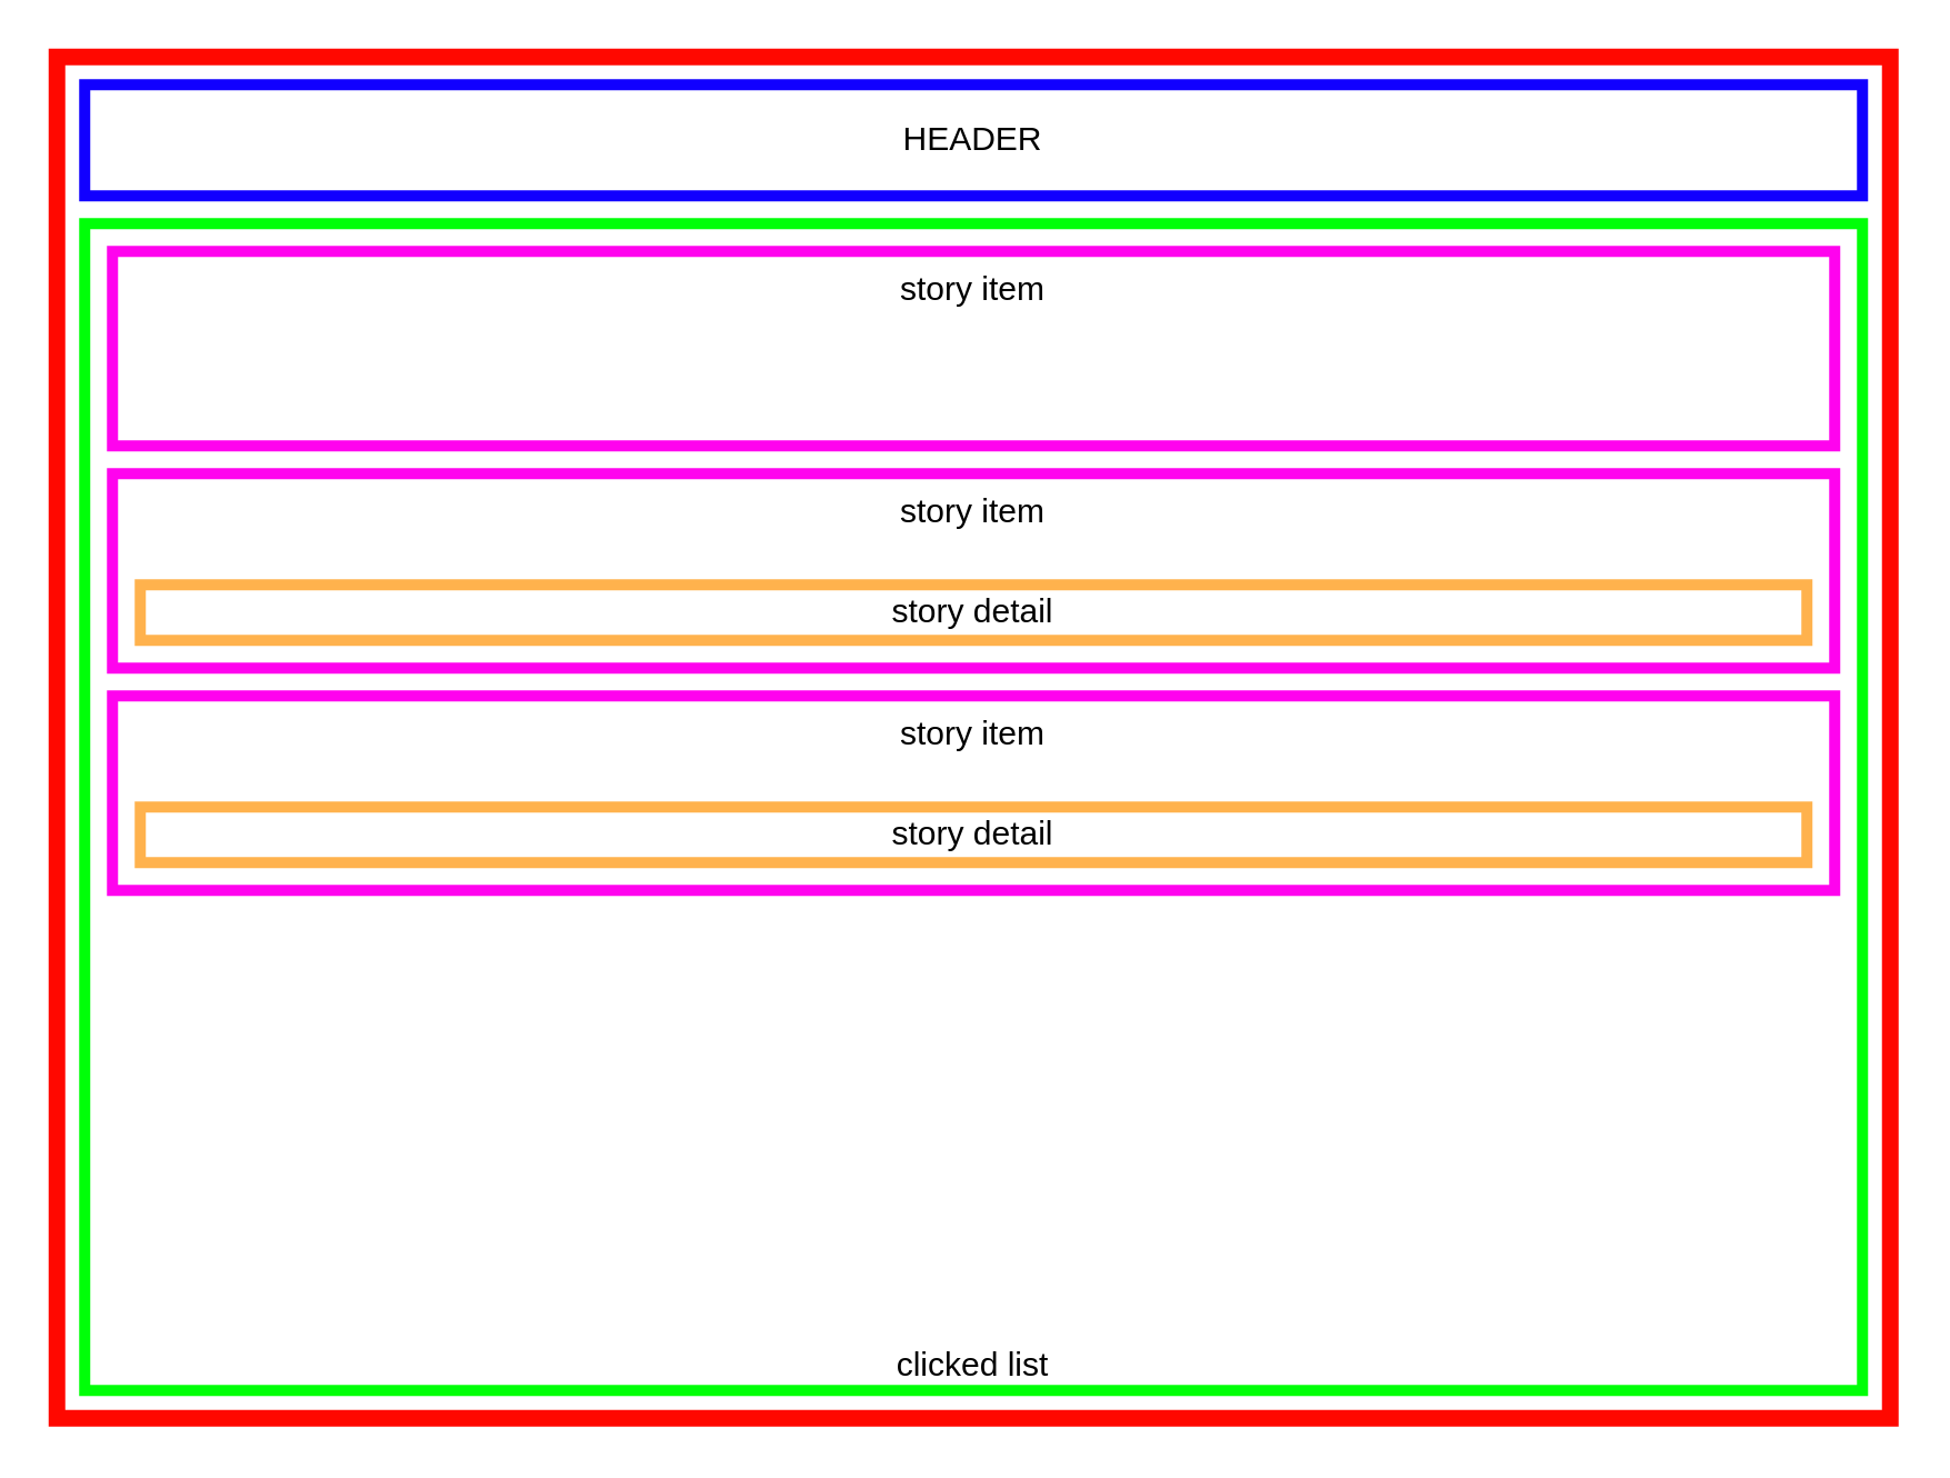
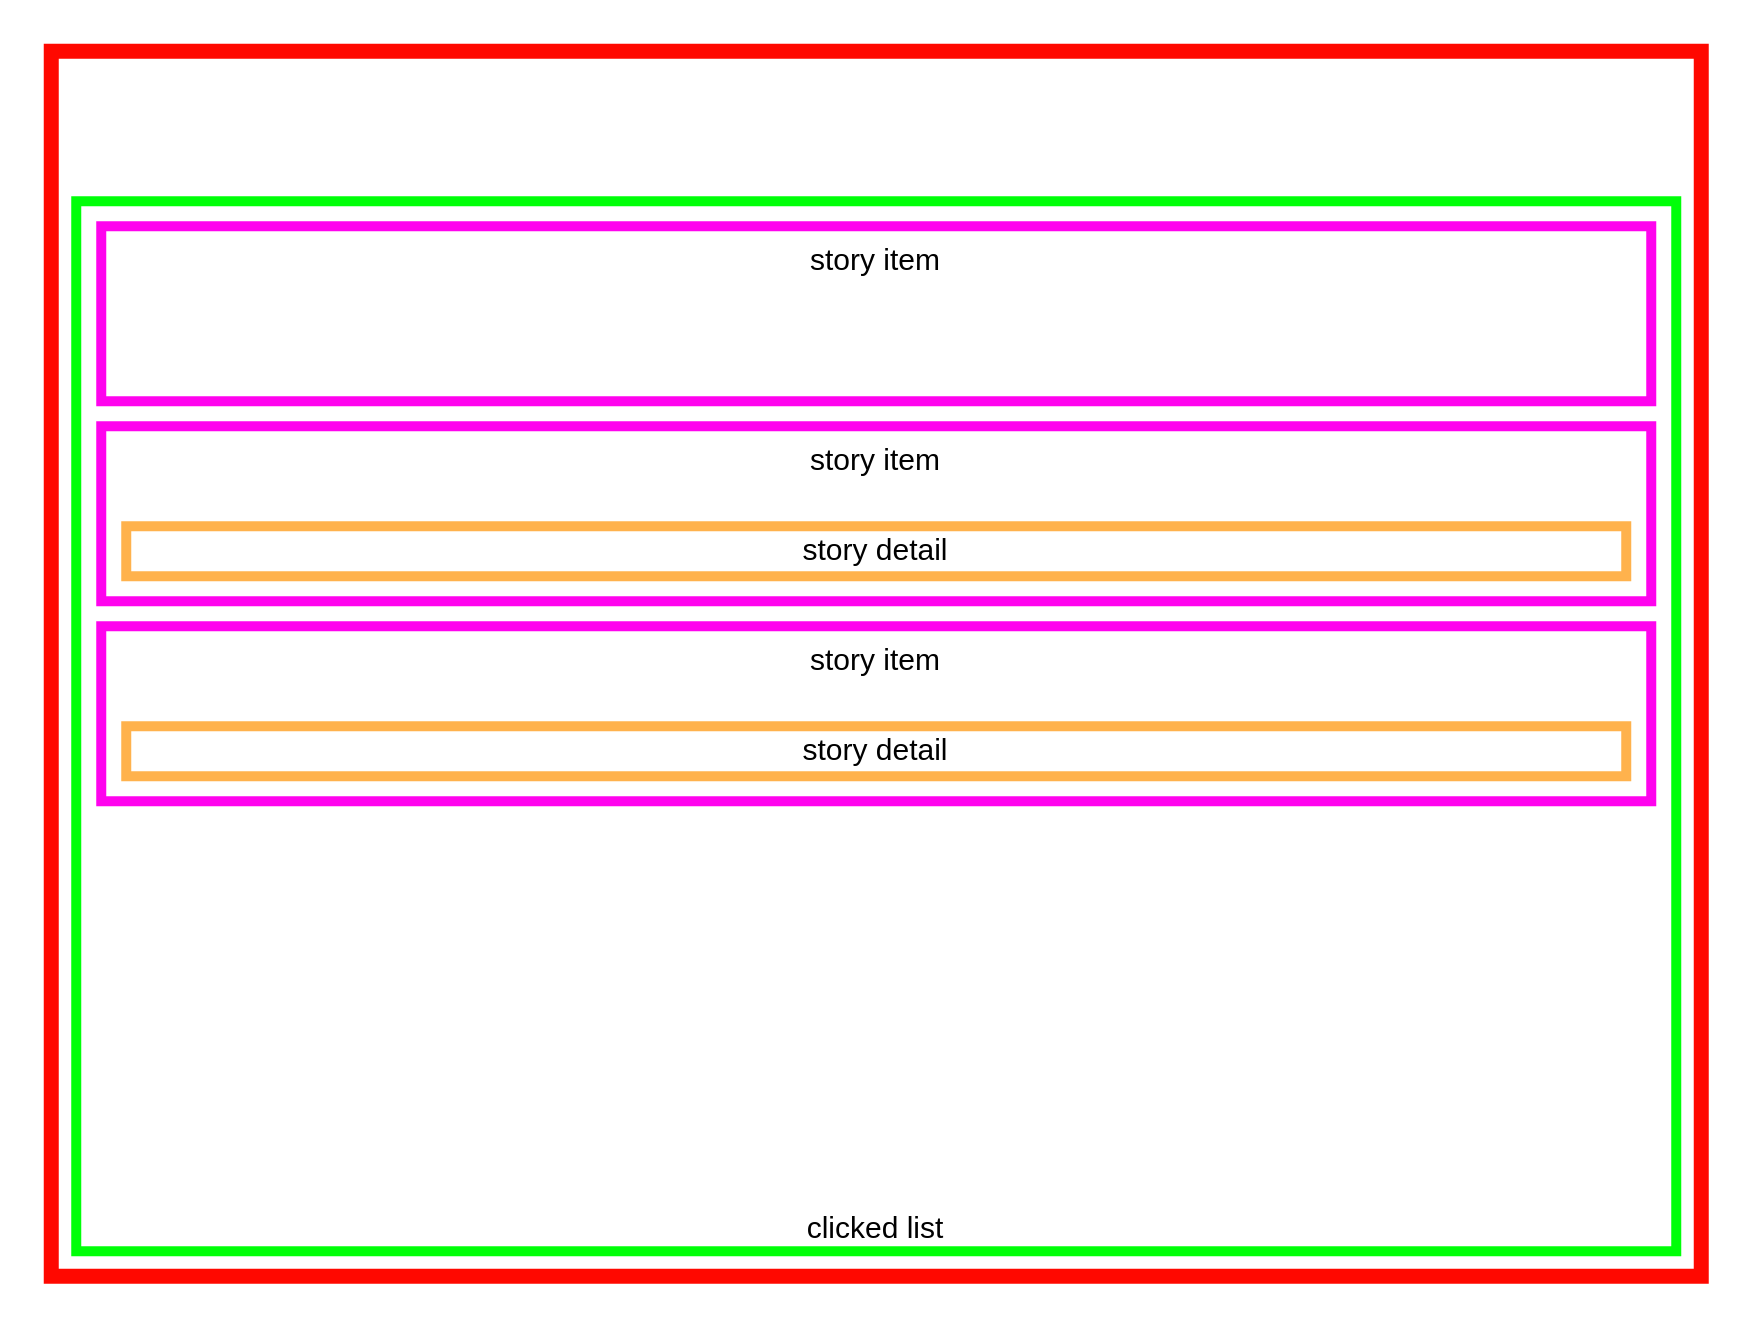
  <mxCell id="0" />
  <mxCell id="1" parent="0" />
  <mxCell id="2" value="" style="rounded=0;whiteSpace=wrap;html=1;fillColor=none;strokeWidth=6;labelBorderColor=none;strokeColor=#FF0800;" vertex="1" parent="1"><mxGeometry x="20" y="20" width="660" height="490" as="geometry" /></mxCell>
- <mxCell id="3" value="HEADER" style="rounded=0;whiteSpace=wrap;html=1;fillColor=none;strokeWidth=4;strokeColor=#1100FF;" vertex="1" parent="1"><mxGeometry x="30" y="30" width="640" height="40" as="geometry" /></mxCell>
  <mxCell id="4" value="clicked list" style="rounded=0;whiteSpace=wrap;html=1;fillColor=none;strokeWidth=4;strokeColor=#00FF08;verticalAlign=bottom;" vertex="1" parent="1"><mxGeometry x="30" y="80" width="640" height="420" as="geometry" /></mxCell>
  <mxCell id="5" value="story item" style="rounded=0;whiteSpace=wrap;html=1;fillColor=none;strokeWidth=4;verticalAlign=top;strokeColor=#FF03EE;" vertex="1" parent="1"><mxGeometry x="40" y="90" width="620" height="70" as="geometry" /></mxCell>
  <mxCell id="6" value="story item" style="rounded=0;whiteSpace=wrap;html=1;fillColor=none;strokeWidth=4;verticalAlign=top;strokeColor=#FF03EE;" vertex="1" parent="1"><mxGeometry x="40" y="170" width="620" height="70" as="geometry" /></mxCell>
  <mxCell id="7" value="story detail" style="rounded=0;whiteSpace=wrap;html=1;fillColor=none;strokeWidth=4;strokeColor=#FFB24D;" vertex="1" parent="1"><mxGeometry x="50" y="210" width="600" height="20" as="geometry" /></mxCell>
  <mxCell id="8" value="story item" style="rounded=0;whiteSpace=wrap;html=1;fillColor=none;strokeWidth=4;verticalAlign=top;strokeColor=#FF03EE;" vertex="1" parent="1"><mxGeometry x="40" y="250" width="620" height="70" as="geometry" /></mxCell>
  <mxCell id="9" value="story detail" style="rounded=0;whiteSpace=wrap;html=1;fillColor=none;strokeWidth=4;strokeColor=#FFB24D;" vertex="1" parent="1"><mxGeometry x="50" y="290" width="600" height="20" as="geometry" /></mxCell>
